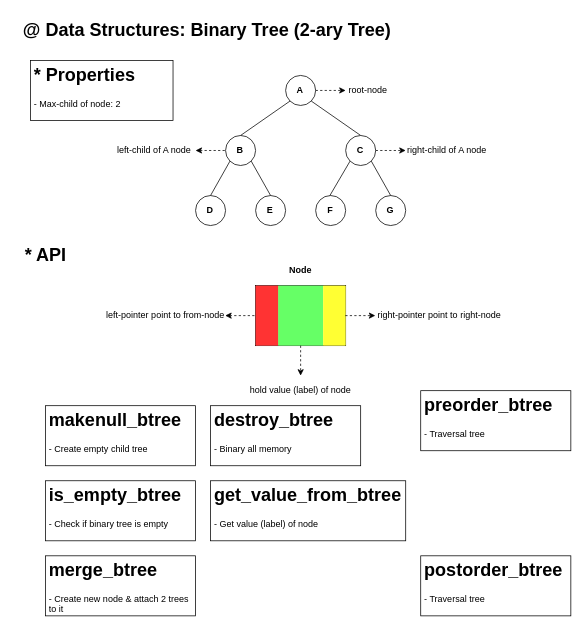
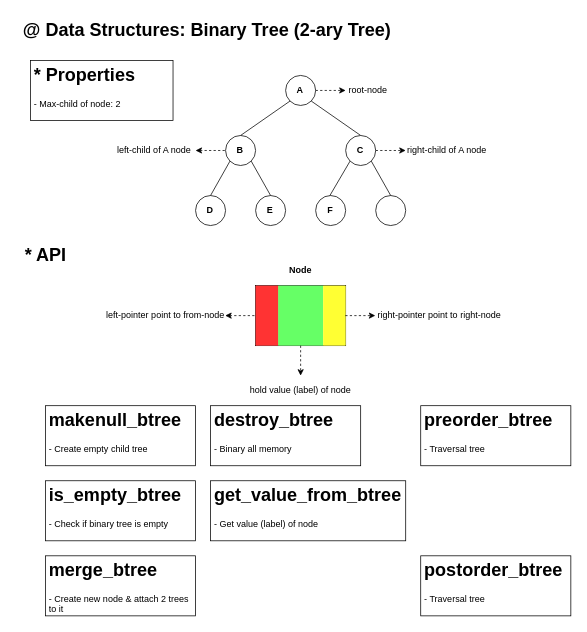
  <mxCell id="0" />
  <mxCell id="1" parent="0" />
  <mxCell id="2" value="@ Data Structures: Binary Tree (2-ary Tree)" style="text;strokeColor=none;fillColor=none;html=1;fontSize=24;fontStyle=1;verticalAlign=middle;align=center;" parent="1" vertex="1"><mxGeometry width="510" height="40" as="geometry" x="20" y="20" /></mxCell>
  <mxCell id="3" value="" style="group" parent="1" vertex="1" connectable="0"><mxGeometry x="380" y="100" width="40" height="40" as="geometry" /></mxCell>
  <mxCell id="4" value="" style="group" parent="3" vertex="1" connectable="0"><mxGeometry width="40" height="40" as="geometry" /></mxCell>
  <mxCell id="5" value="" style="group" parent="4" vertex="1" connectable="0"><mxGeometry width="40" height="40" as="geometry" /></mxCell>
  <mxCell id="6" value="" style="ellipse;whiteSpace=wrap;html=1;aspect=fixed;" parent="5" vertex="1"><mxGeometry width="40" height="40" as="geometry" /></mxCell>
  <mxCell id="7" value="&lt;b&gt;A&lt;/b&gt;" style="text;html=1;strokeColor=none;fillColor=none;align=center;verticalAlign=middle;whiteSpace=wrap;rounded=0;" parent="5" vertex="1"><mxGeometry x="9" y="10" width="21" height="20" as="geometry" /></mxCell>
  <mxCell id="8" value="" style="group" parent="1" vertex="1" connectable="0"><mxGeometry x="260" y="180" width="40" height="40" as="geometry" /></mxCell>
  <mxCell id="9" value="" style="group" parent="8" vertex="1" connectable="0"><mxGeometry x="40" width="40" height="40" as="geometry" /></mxCell>
  <mxCell id="10" value="" style="group" parent="9" vertex="1" connectable="0"><mxGeometry width="40" height="40" as="geometry" /></mxCell>
  <mxCell id="11" value="" style="ellipse;whiteSpace=wrap;html=1;aspect=fixed;" parent="10" vertex="1"><mxGeometry width="40" height="40" as="geometry" /></mxCell>
  <mxCell id="12" value="&lt;b&gt;B&lt;/b&gt;" style="text;html=1;strokeColor=none;fillColor=none;align=center;verticalAlign=middle;whiteSpace=wrap;rounded=0;" parent="10" vertex="1"><mxGeometry x="9" y="10" width="21" height="20" as="geometry" /></mxCell>
  <mxCell id="13" value="" style="endArrow=classic;html=1;dashed=1;" parent="8" edge="1"><mxGeometry width="50" height="50" relative="1" as="geometry"><mxPoint x="39" y="20" as="sourcePoint" /><mxPoint y="20" as="targetPoint" /></mxGeometry></mxCell>
  <mxCell id="14" value="" style="group" parent="1" vertex="1" connectable="0"><mxGeometry x="500" y="180" width="40" height="40" as="geometry" /></mxCell>
  <mxCell id="15" value="" style="group" parent="1" vertex="1" connectable="0"><mxGeometry x="260" y="260" width="40" height="40" as="geometry" /></mxCell>
  <mxCell id="16" value="" style="ellipse;whiteSpace=wrap;html=1;aspect=fixed;" parent="15" vertex="1"><mxGeometry width="40" height="40" as="geometry" /></mxCell>
  <mxCell id="17" value="&lt;b&gt;D&lt;/b&gt;" style="text;html=1;strokeColor=none;fillColor=none;align=center;verticalAlign=middle;whiteSpace=wrap;rounded=0;" parent="15" vertex="1"><mxGeometry x="9" y="10" width="21" height="20" as="geometry" /></mxCell>
  <mxCell id="18" value="" style="group" parent="1" vertex="1" connectable="0"><mxGeometry x="340" y="260" width="40" height="40" as="geometry" /></mxCell>
  <mxCell id="19" value="" style="group" parent="18" vertex="1" connectable="0"><mxGeometry width="40" height="40" as="geometry" /></mxCell>
  <mxCell id="20" value="" style="group" parent="19" vertex="1" connectable="0"><mxGeometry width="40" height="40" as="geometry" /></mxCell>
  <mxCell id="21" value="" style="ellipse;whiteSpace=wrap;html=1;aspect=fixed;" parent="20" vertex="1"><mxGeometry width="40" height="40" as="geometry" /></mxCell>
  <mxCell id="22" value="&lt;b&gt;E&lt;/b&gt;" style="text;html=1;strokeColor=none;fillColor=none;align=center;verticalAlign=middle;whiteSpace=wrap;rounded=0;" parent="20" vertex="1"><mxGeometry x="9" y="10" width="21" height="20" as="geometry" /></mxCell>
  <mxCell id="23" value="" style="group" parent="1" vertex="1" connectable="0"><mxGeometry x="420" y="260" width="40" height="40" as="geometry" /></mxCell>
  <mxCell id="24" value="" style="group" parent="23" vertex="1" connectable="0"><mxGeometry width="40" height="40" as="geometry" /></mxCell>
  <mxCell id="25" value="" style="group" parent="24" vertex="1" connectable="0"><mxGeometry width="40" height="40" as="geometry" /></mxCell>
  <mxCell id="26" value="" style="ellipse;whiteSpace=wrap;html=1;aspect=fixed;" parent="25" vertex="1"><mxGeometry width="40" height="40" as="geometry" /></mxCell>
  <mxCell id="27" value="&lt;b&gt;F&lt;/b&gt;" style="text;html=1;strokeColor=none;fillColor=none;align=center;verticalAlign=middle;whiteSpace=wrap;rounded=0;" parent="25" vertex="1"><mxGeometry x="9" y="10" width="21" height="20" as="geometry" /></mxCell>
  <mxCell id="28" value="" style="group" parent="1" vertex="1" connectable="0"><mxGeometry x="500" y="260" width="40" height="40" as="geometry" /></mxCell>
  <mxCell id="29" value="" style="group" parent="28" vertex="1" connectable="0"><mxGeometry width="40" height="40" as="geometry" /></mxCell>
  <mxCell id="30" value="" style="group" parent="29" vertex="1" connectable="0"><mxGeometry width="40" height="40" as="geometry" /></mxCell>
  <mxCell id="31" value="" style="ellipse;whiteSpace=wrap;html=1;aspect=fixed;" parent="30" vertex="1"><mxGeometry width="40" height="40" as="geometry" /></mxCell>
- <mxCell id="32" value="&lt;b&gt;G&lt;/b&gt;" style="text;html=1;strokeColor=none;fillColor=none;align=center;verticalAlign=middle;whiteSpace=wrap;rounded=0;" parent="30" vertex="1"><mxGeometry x="9" y="10" width="21" height="20" as="geometry" /></mxCell>
  <mxCell id="33" value="" style="endArrow=none;html=1;exitX=0.5;exitY=0;exitDx=0;exitDy=0;entryX=0;entryY=1;entryDx=0;entryDy=0;" parent="1" source="11" target="6" edge="1"><mxGeometry width="50" height="50" relative="1" as="geometry"><mxPoint x="338" y="194" as="sourcePoint" /><mxPoint x="399" y="140" as="targetPoint" /></mxGeometry></mxCell>
  <mxCell id="34" value="" style="endArrow=none;html=1;exitX=1;exitY=1;exitDx=0;exitDy=0;entryX=0.5;entryY=0;entryDx=0;entryDy=0;" parent="1" source="6" target="39" edge="1"><mxGeometry width="50" height="50" relative="1" as="geometry"><mxPoint x="400" y="140" as="sourcePoint" /><mxPoint x="463" y="191" as="targetPoint" /></mxGeometry></mxCell>
  <mxCell id="35" value="" style="endArrow=none;html=1;exitX=0.5;exitY=0;exitDx=0;exitDy=0;entryX=0;entryY=1;entryDx=0;entryDy=0;" parent="1" source="16" target="11" edge="1"><mxGeometry width="50" height="50" relative="1" as="geometry"><mxPoint x="199.5" y="260" as="sourcePoint" /><mxPoint x="318.5" y="220" as="targetPoint" /></mxGeometry></mxCell>
  <mxCell id="36" value="" style="endArrow=none;html=1;entryX=0.5;entryY=0;entryDx=0;entryDy=0;exitX=1;exitY=1;exitDx=0;exitDy=0;" parent="1" source="11" target="21" edge="1"><mxGeometry width="50" height="50" relative="1" as="geometry"><mxPoint x="320" y="220" as="sourcePoint" /><mxPoint x="359.5" y="180" as="targetPoint" /></mxGeometry></mxCell>
  <mxCell id="37" value="" style="endArrow=none;html=1;exitX=1;exitY=1;exitDx=0;exitDy=0;entryX=0.5;entryY=0;entryDx=0;entryDy=0;" parent="1" source="39" target="31" edge="1"><mxGeometry width="50" height="50" relative="1" as="geometry"><mxPoint x="480" y="220" as="sourcePoint" /><mxPoint x="561" y="260" as="targetPoint" /></mxGeometry></mxCell>
  <mxCell id="38" value="" style="endArrow=none;html=1;exitX=0.5;exitY=0;exitDx=0;exitDy=0;entryX=0;entryY=1;entryDx=0;entryDy=0;" parent="1" target="39" edge="1"><mxGeometry width="50" height="50" relative="1" as="geometry"><mxPoint x="439" y="260" as="sourcePoint" /><mxPoint x="519.5" y="220" as="targetPoint" /></mxGeometry></mxCell>
  <mxCell id="39" value="" style="ellipse;whiteSpace=wrap;html=1;aspect=fixed;" parent="1" vertex="1"><mxGeometry x="460" y="180" width="40" height="40" as="geometry" /></mxCell>
  <mxCell id="40" value="&lt;b&gt;C&lt;/b&gt;" style="text;html=1;strokeColor=none;fillColor=none;align=center;verticalAlign=middle;whiteSpace=wrap;rounded=0;" parent="1" vertex="1"><mxGeometry x="469" y="190" width="21" height="20" as="geometry" /></mxCell>
  <mxCell id="41" value="" style="endArrow=classic;html=1;dashed=1;" parent="1" target="42" edge="1"><mxGeometry width="50" height="50" relative="1" as="geometry"><mxPoint x="420" y="120" as="sourcePoint" /><mxPoint x="460" y="120" as="targetPoint" /></mxGeometry></mxCell>
  <mxCell id="42" value="root-node" style="text;html=1;strokeColor=none;fillColor=none;align=center;verticalAlign=middle;whiteSpace=wrap;rounded=0;" parent="1" vertex="1"><mxGeometry x="460" y="110" width="60" height="20" as="geometry" /></mxCell>
  <mxCell id="43" value="" style="endArrow=classic;html=1;dashed=1;" parent="1" target="44" edge="1"><mxGeometry width="50" height="50" relative="1" as="geometry"><mxPoint x="500" y="200" as="sourcePoint" /><mxPoint x="540" y="200" as="targetPoint" /></mxGeometry></mxCell>
  <mxCell id="44" value="right-child of A node" style="text;html=1;strokeColor=none;fillColor=none;align=center;verticalAlign=middle;whiteSpace=wrap;rounded=0;" parent="1" vertex="1"><mxGeometry x="540" y="190" width="110" height="20" as="geometry" /></mxCell>
  <mxCell id="45" value="left-child of A node" style="text;html=1;strokeColor=none;fillColor=none;align=center;verticalAlign=middle;whiteSpace=wrap;rounded=0;" parent="1" vertex="1"><mxGeometry x="150" y="190" width="110" height="20" as="geometry" /></mxCell>
  <mxCell id="46" value="&lt;h1&gt;* Properties&lt;/h1&gt;&lt;p&gt;- Max-child of node: 2&lt;/p&gt;" style="text;html=1;strokeColor=#000000;fillColor=none;spacing=5;spacingTop=-20;whiteSpace=wrap;overflow=hidden;rounded=0;" parent="1" vertex="1"><mxGeometry x="40" y="80" width="190" height="80" as="geometry" /></mxCell>
  <mxCell id="47" value="* API" style="text;strokeColor=none;fillColor=none;html=1;fontSize=24;fontStyle=1;verticalAlign=middle;align=center;" parent="1" vertex="1"><mxGeometry y="320" width="80" height="40" as="geometry" x="20" /></mxCell>
  <mxCell id="48" value="" style="rounded=0;whiteSpace=wrap;html=1;strokeColor=#000000;fillColor=none;" parent="1" vertex="1"><mxGeometry x="340" y="380" width="120" height="80" as="geometry" /></mxCell>
  <mxCell id="49" value="&lt;b&gt;Node&lt;/b&gt;" style="text;html=1;strokeColor=none;fillColor=none;align=center;verticalAlign=middle;whiteSpace=wrap;rounded=0;" parent="1" vertex="1"><mxGeometry x="375" y="350" width="50" height="20" as="geometry" /></mxCell>
  <mxCell id="50" value="" style="rounded=0;whiteSpace=wrap;html=1;strokeColor=none;fillColor=#66FF66;" parent="1" vertex="1"><mxGeometry x="370" y="380" width="60" height="80" as="geometry" /></mxCell>
  <mxCell id="51" value="" style="rounded=0;whiteSpace=wrap;html=1;strokeColor=none;fillColor=#FF3333;" parent="1" vertex="1"><mxGeometry x="340" y="380" width="30" height="80" as="geometry" /></mxCell>
  <mxCell id="52" value="" style="rounded=0;whiteSpace=wrap;html=1;strokeColor=none;fillColor=#FFFF33;" parent="1" vertex="1"><mxGeometry x="430" y="380" width="30" height="80" as="geometry" /></mxCell>
  <mxCell id="53" value="left-pointer point to from-node" style="text;html=1;strokeColor=none;fillColor=none;align=center;verticalAlign=middle;whiteSpace=wrap;rounded=0;" parent="1" vertex="1"><mxGeometry x="140" y="400" width="160" height="40" as="geometry" /></mxCell>
  <mxCell id="54" value="" style="group" parent="1" vertex="1" connectable="0"><mxGeometry x="299.5" y="400" width="40" height="40" as="geometry" /></mxCell>
  <mxCell id="55" value="" style="endArrow=classic;html=1;dashed=1;" parent="54" edge="1"><mxGeometry width="50" height="50" relative="1" as="geometry"><mxPoint x="39" y="20" as="sourcePoint" /><mxPoint y="20" as="targetPoint" /></mxGeometry></mxCell>
  <mxCell id="56" value="" style="endArrow=classic;html=1;dashed=1;" parent="1" edge="1"><mxGeometry width="50" height="50" relative="1" as="geometry"><mxPoint x="459.5" y="420" as="sourcePoint" /><mxPoint x="499.5" y="420" as="targetPoint" /></mxGeometry></mxCell>
  <mxCell id="57" value="right-pointer point to right-node" style="text;html=1;strokeColor=none;fillColor=none;align=center;verticalAlign=middle;whiteSpace=wrap;rounded=0;" parent="1" vertex="1"><mxGeometry x="500" y="400" width="170" height="40" as="geometry" /></mxCell>
  <mxCell id="58" value="" style="endArrow=classic;html=1;dashed=1;exitX=0.5;exitY=1;exitDx=0;exitDy=0;" parent="1" source="50" edge="1"><mxGeometry width="50" height="50" relative="1" as="geometry"><mxPoint x="389" y="490" as="sourcePoint" /><mxPoint x="400" y="500" as="targetPoint" /></mxGeometry></mxCell>
  <mxCell id="59" value="hold value (label) of node" style="text;html=1;strokeColor=none;fillColor=none;align=center;verticalAlign=middle;whiteSpace=wrap;rounded=0;" parent="1" vertex="1"><mxGeometry x="330" y="500" width="140" height="40" as="geometry" /></mxCell>
  <mxCell id="60" value="&lt;h1&gt;makenull_btree&lt;/h1&gt;&lt;p&gt;- Create empty child tree&lt;/p&gt;" style="text;html=1;strokeColor=#000000;fillColor=none;spacing=5;spacingTop=-20;whiteSpace=wrap;overflow=hidden;rounded=0;" parent="1" vertex="1"><mxGeometry x="60" y="540" width="200" height="80" as="geometry" /></mxCell>
  <mxCell id="61" value="&lt;h1&gt;is_empty_btree&lt;/h1&gt;&lt;p&gt;- Check if binary tree is empty&lt;/p&gt;" style="text;html=1;strokeColor=#000000;fillColor=none;spacing=5;spacingTop=-20;whiteSpace=wrap;overflow=hidden;rounded=0;" parent="1" vertex="1"><mxGeometry x="60" y="640" width="200" height="80" as="geometry" /></mxCell>
  <mxCell id="62" value="&lt;h1&gt;merge_btree&lt;/h1&gt;&lt;p&gt;- Create new node &amp;amp; attach 2 trees to it&lt;/p&gt;" style="text;html=1;strokeColor=#000000;fillColor=none;spacing=5;spacingTop=-20;whiteSpace=wrap;overflow=hidden;rounded=0;" parent="1" vertex="1"><mxGeometry x="60" y="740" width="200" height="80" as="geometry" /></mxCell>
- <mxCell id="63" value="&lt;h1&gt;preorder_btree&lt;/h1&gt;&lt;p&gt;- Traversal tree&lt;/p&gt;" style="text;html=1;strokeColor=#000000;fillColor=none;spacing=5;spacingTop=-20;whiteSpace=wrap;overflow=hidden;rounded=0;" parent="1" vertex="1"><mxGeometry x="560" y="520" width="200" height="80" as="geometry" /></mxCell>
+ <mxCell id="63" value="&lt;h1&gt;preorder_btree&lt;/h1&gt;&lt;p&gt;- Traversal tree&lt;/p&gt;" style="text;html=1;strokeColor=#000000;fillColor=none;spacing=5;spacingTop=-20;whiteSpace=wrap;overflow=hidden;rounded=0;" parent="1" vertex="1"><mxGeometry x="560" y="540" width="200" height="80" as="geometry" /></mxCell>
  <mxCell id="64" value="&lt;h1&gt;postorder_btree&lt;/h1&gt;&lt;p&gt;- Traversal tree&lt;/p&gt;" style="text;html=1;strokeColor=#000000;fillColor=none;spacing=5;spacingTop=-20;whiteSpace=wrap;overflow=hidden;rounded=0;" parent="1" vertex="1"><mxGeometry x="560" y="740" width="200" height="80" as="geometry" /></mxCell>
  <mxCell id="65" value="&lt;h1&gt;destroy_btree&lt;/h1&gt;&lt;p&gt;- Binary all memory&lt;/p&gt;" style="text;html=1;strokeColor=#000000;fillColor=none;spacing=5;spacingTop=-20;whiteSpace=wrap;overflow=hidden;rounded=0;" parent="1" vertex="1"><mxGeometry x="280" y="540" width="200" height="80" as="geometry" /></mxCell>
  <mxCell id="66" value="&lt;h1&gt;get_value_from_btree&lt;/h1&gt;&lt;p&gt;- Get value (label) of node&lt;/p&gt;" style="text;html=1;strokeColor=#000000;fillColor=none;spacing=5;spacingTop=-20;whiteSpace=wrap;overflow=hidden;rounded=0;" parent="1" vertex="1"><mxGeometry x="280" y="640" width="260" height="80" as="geometry" /></mxCell>
